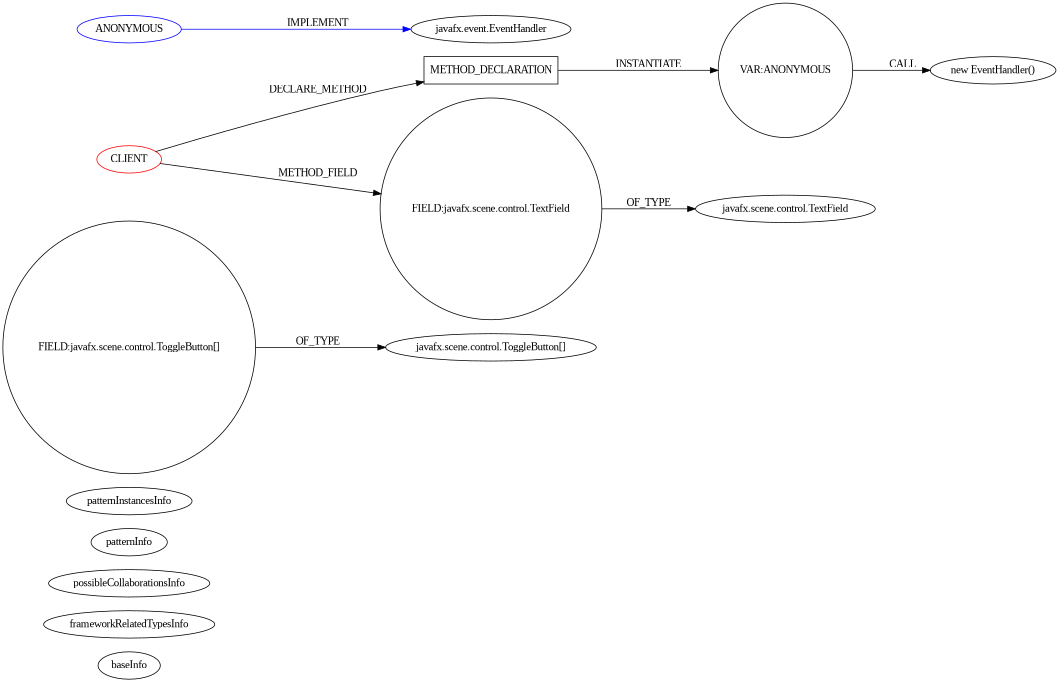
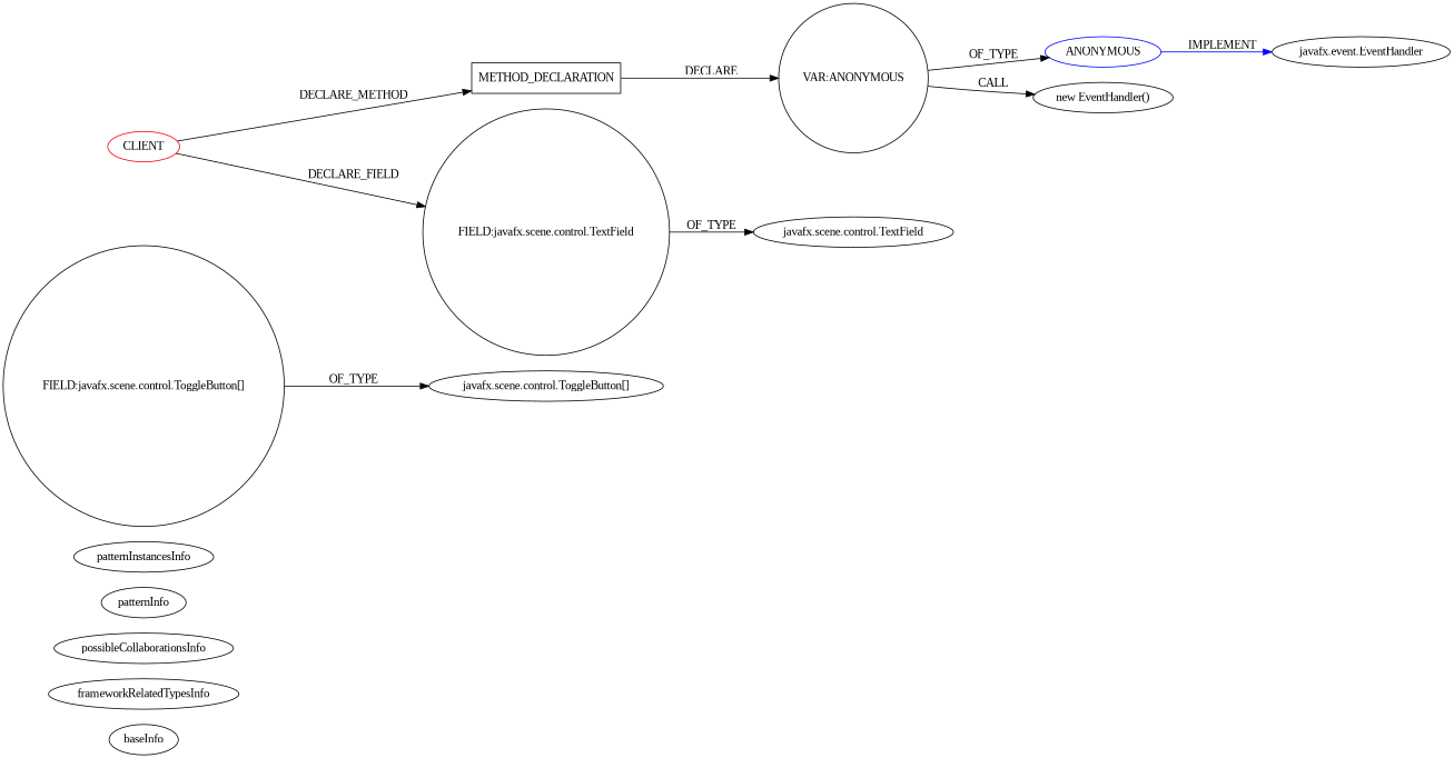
  digraph {
    fontname="Liberation Serif"
    rankdir=LR
    node [fontname="Liberation Serif" isFrameworkType=false]
    edge [fontname="Liberation Serif"]
    baseInfo [category=pattern graphId=4600 isAnonymous=false possibleRelation=false isFrameworkType=""]
    frameworkRelatedTypesInfo [isFrameworkType=""]
    possibleCollaborationsInfo [isFrameworkType=""]
    patternInfo [frequency=2.0 patternRootClient=0 isFrameworkType=""]
    patternInstancesInfo [0="joelburget-miftiwac~/joelburget-miftiwac/miftiwac-master/src/Dynamic_page.java~Dynamic_page~3333" 1="sandeepb-CiscoECG~/sandeepb-CiscoECG/CiscoECG-master/src/ciscoECGApplication/ciscoECGMainFrontend.java~ciscoECGMainFrontend~4061" isFrameworkType=""]
    n6 [label="javafx.scene.control.ToggleButton[]" vertexType=FRAMEWORK_CLASS_TYPE]
    n7 [label="FIELD:javafx.scene.control.ToggleButton[]" shape=circle vertexType=FIELD_DECLARATION]
    n8 [color=red label=CLIENT vertexType=ROOT_CLIENT_CLASS_DECLARATION]
    n9 [label=METHOD_DECLARATION shape=box vertexType=CLIENT_METHOD_DECLARATION]
    n10 [label="FIELD:javafx.scene.control.TextField" shape=circle vertexType=FIELD_DECLARATION]
    n11 [label="VAR:ANONYMOUS" shape=circle vertexType=VARIABLE_EXPRESION]
    n12 [label="javafx.scene.control.TextField" vertexType=FRAMEWORK_CLASS_TYPE]
    n13 [color=blue label=ANONYMOUS vertexType=REFERENCE_ANONYMOUS_DECLARATION]
    n14 [label="new EventHandler()" vertexType=CONSTRUCTOR_CALL]
    n15 [label="javafx.event.EventHandler" vertexType=FRAMEWORK_INTERFACE_TYPE]
    n7 -> n6 [label=OF_TYPE]
    n8 -> n9 [label=DECLARE_METHOD]
-   n8 -> n10 [label=METHOD_FIELD]
-   n9 -> n11 [label=INSTANTIATE]
+   n8 -> n10 [label=DECLARE_FIELD]
+   n9 -> n11 [label=DECLARE]
    n10 -> n12 [label=OF_TYPE]
+   n11 -> n13 [label=OF_TYPE]
    n11 -> n14 [label=CALL]
    n13 -> n15 [color=blue label=IMPLEMENT]
  }
